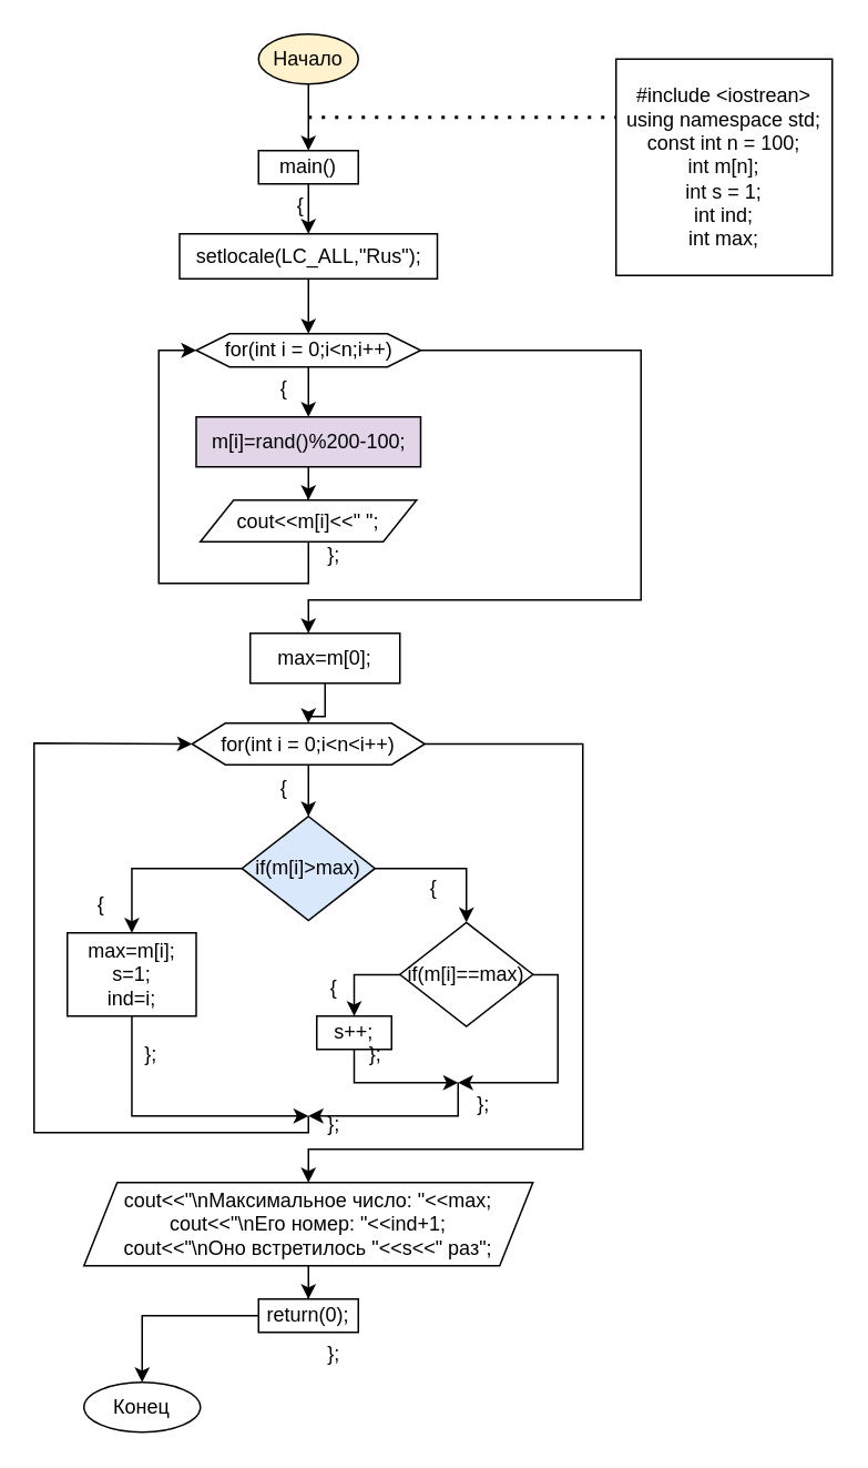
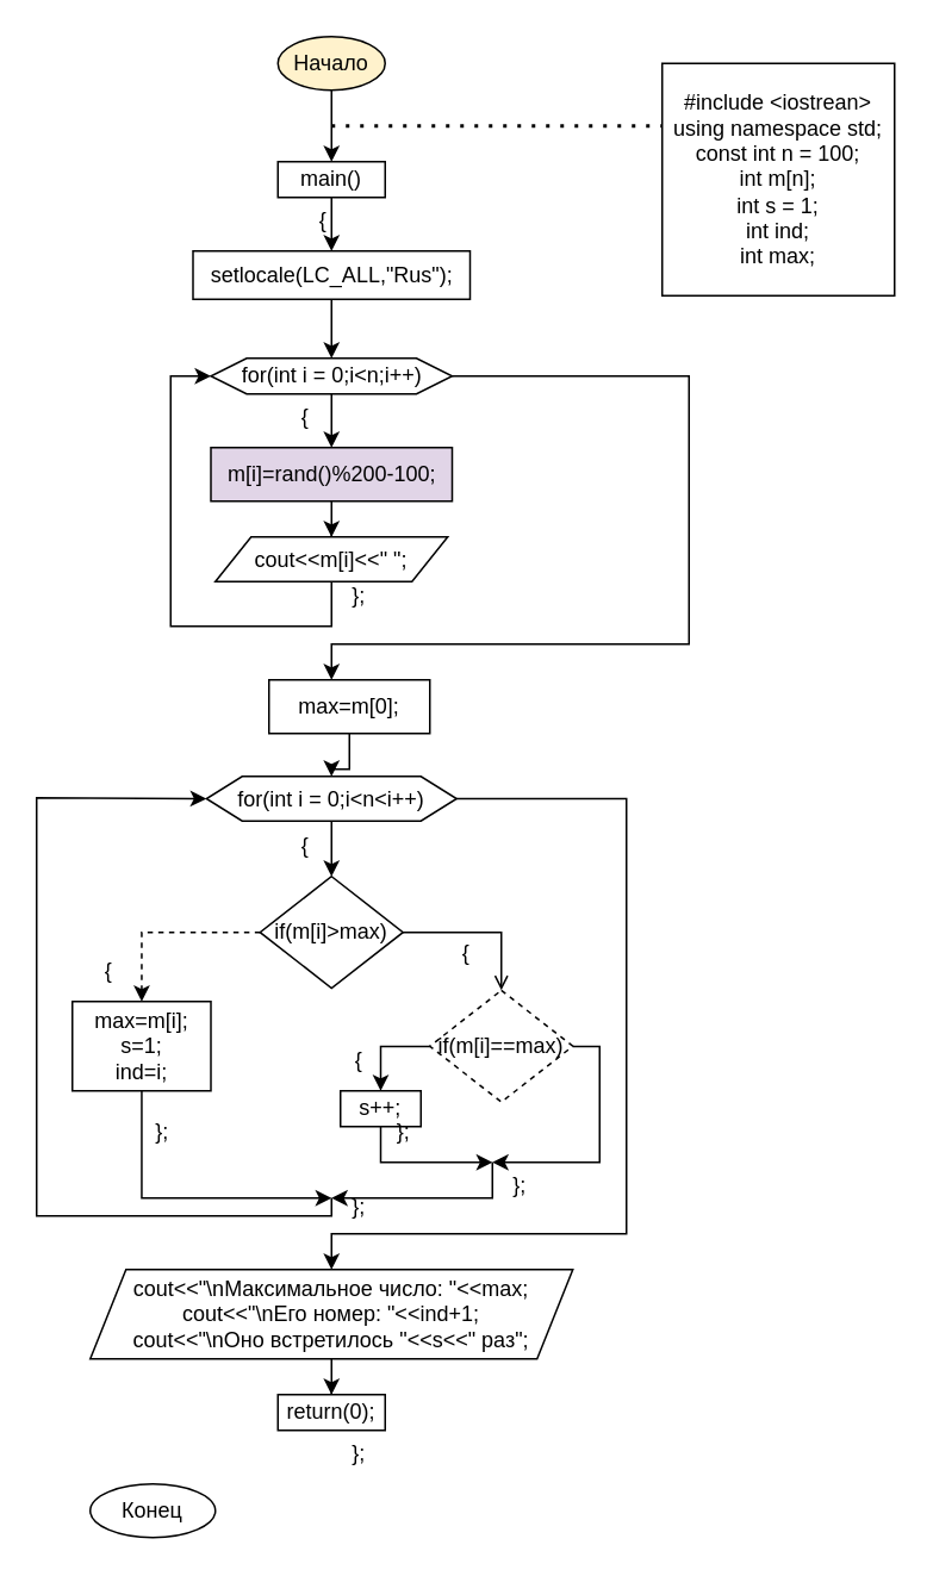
  <mxCell id="0" />
  <mxCell id="1" parent="0" />
  <mxCell id="2" value="" style="edgeStyle=orthogonalEdgeStyle;rounded=0;orthogonalLoop=1;jettySize=auto;html=1;" edge="1" parent="1" source="3" target="5"><mxGeometry relative="1" as="geometry" /></mxCell>
  <mxCell id="3" value="Начало" style="ellipse;whiteSpace=wrap;html=1;fillColor=#fff2cc;" vertex="1" parent="1"><mxGeometry x="155" y="20" width="60" height="30" as="geometry" /></mxCell>
  <mxCell id="4" value="" style="edgeStyle=orthogonalEdgeStyle;rounded=0;orthogonalLoop=1;jettySize=auto;html=1;" edge="1" parent="1" source="5" target="9"><mxGeometry relative="1" as="geometry" /></mxCell>
  <mxCell id="5" value="main()" style="whiteSpace=wrap;html=1;" vertex="1" parent="1"><mxGeometry x="155" y="90" width="60" height="20" as="geometry" /></mxCell>
  <mxCell id="6" value="" style="endArrow=none;dashed=1;html=1;dashPattern=1 3;strokeWidth=2;rounded=0;entryX=0;entryY=0.269;entryDx=0;entryDy=0;entryPerimeter=0;" edge="1" parent="1" target="7"><mxGeometry width="50" height="50" relative="1" as="geometry"><mxPoint x="185" y="70" as="sourcePoint" /><mxPoint x="360" y="70" as="targetPoint" /></mxGeometry></mxCell>
  <mxCell id="7" value="#include &amp;lt;iostrean&amp;gt;&lt;br&gt;using namespace std;&lt;br&gt;const int n = 100;&lt;br&gt;int m[n];&lt;br&gt;int s = 1;&lt;br&gt;int ind;&lt;br&gt;int max;" style="whiteSpace=wrap;html=1;aspect=fixed;" vertex="1" parent="1"><mxGeometry x="370" y="35" width="130" height="130" as="geometry" /></mxCell>
  <mxCell id="8" value="" style="edgeStyle=orthogonalEdgeStyle;rounded=0;orthogonalLoop=1;jettySize=auto;html=1;" edge="1" parent="1" source="9" target="12"><mxGeometry relative="1" as="geometry" /></mxCell>
  <mxCell id="9" value="setlocale(LC_ALL,&quot;Rus&quot;);" style="whiteSpace=wrap;html=1;" vertex="1" parent="1"><mxGeometry x="107.5" y="140" width="155" height="27" as="geometry" /></mxCell>
  <mxCell id="10" value="" style="edgeStyle=orthogonalEdgeStyle;rounded=0;orthogonalLoop=1;jettySize=auto;html=1;" edge="1" parent="1" source="12" target="14"><mxGeometry relative="1" as="geometry" /></mxCell>
  <mxCell id="11" value="" style="edgeStyle=orthogonalEdgeStyle;rounded=0;orthogonalLoop=1;jettySize=auto;html=1;" edge="1" parent="1" source="12" target="18"><mxGeometry relative="1" as="geometry"><Array as="points"><mxPoint x="385" y="210" /><mxPoint x="385" y="360" /><mxPoint x="185" y="360" /></Array></mxGeometry></mxCell>
  <mxCell id="12" value="for(int i = 0;i&amp;lt;n;i++)" style="shape=hexagon;perimeter=hexagonPerimeter2;whiteSpace=wrap;html=1;fixedSize=1;" vertex="1" parent="1"><mxGeometry x="117.5" y="200" width="135" height="20" as="geometry" /></mxCell>
  <mxCell id="13" value="" style="edgeStyle=orthogonalEdgeStyle;rounded=0;orthogonalLoop=1;jettySize=auto;html=1;" edge="1" parent="1" source="14" target="16"><mxGeometry relative="1" as="geometry" /></mxCell>
  <mxCell id="14" value="m[i]=rand()%200-100;" style="whiteSpace=wrap;html=1;fillColor=#e1d5e7;" vertex="1" parent="1"><mxGeometry x="117.5" y="250" width="135" height="30" as="geometry" /></mxCell>
  <mxCell id="15" style="edgeStyle=orthogonalEdgeStyle;rounded=0;orthogonalLoop=1;jettySize=auto;html=1;entryX=0;entryY=0.5;entryDx=0;entryDy=0;" edge="1" parent="1" source="16" target="12"><mxGeometry relative="1" as="geometry"><Array as="points"><mxPoint x="185" y="350" /><mxPoint x="95" y="350" /><mxPoint x="95" y="210" /></Array></mxGeometry></mxCell>
  <mxCell id="16" value="cout&amp;lt;&amp;lt;m[i]&amp;lt;&amp;lt;&quot; &quot;;" style="shape=parallelogram;perimeter=parallelogramPerimeter;whiteSpace=wrap;html=1;fixedSize=1;" vertex="1" parent="1"><mxGeometry x="120" y="300" width="130" height="25" as="geometry" /></mxCell>
  <mxCell id="17" value="" style="edgeStyle=orthogonalEdgeStyle;rounded=0;orthogonalLoop=1;jettySize=auto;html=1;" edge="1" parent="1" source="18" target="21"><mxGeometry relative="1" as="geometry" /></mxCell>
  <mxCell id="18" value="max=m[0];" style="whiteSpace=wrap;html=1;" vertex="1" parent="1"><mxGeometry x="150" y="380" width="90" height="30" as="geometry" /></mxCell>
  <mxCell id="19" value="" style="edgeStyle=orthogonalEdgeStyle;rounded=0;orthogonalLoop=1;jettySize=auto;html=1;" edge="1" parent="1" source="21" target="24"><mxGeometry relative="1" as="geometry" /></mxCell>
  <mxCell id="20" style="edgeStyle=orthogonalEdgeStyle;rounded=0;orthogonalLoop=1;jettySize=auto;html=1;entryX=0.5;entryY=0;entryDx=0;entryDy=0;exitX=1;exitY=0.5;exitDx=0;exitDy=0;" edge="1" parent="1" source="21" target="34"><mxGeometry relative="1" as="geometry"><Array as="points"><mxPoint x="350" y="447" /><mxPoint x="350" y="690" /><mxPoint x="185" y="690" /></Array></mxGeometry></mxCell>
  <mxCell id="21" value="for(int i = 0;i&amp;lt;n&amp;lt;i++)" style="shape=hexagon;perimeter=hexagonPerimeter2;whiteSpace=wrap;html=1;fixedSize=1;" vertex="1" parent="1"><mxGeometry x="115" y="434" width="140" height="25" as="geometry" /></mxCell>
- <mxCell id="22" value="" style="edgeStyle=orthogonalEdgeStyle;rounded=0;orthogonalLoop=1;jettySize=auto;html=1;" edge="1" parent="1" source="24" target="26"><mxGeometry relative="1" as="geometry" /></mxCell>
- <mxCell id="23" value="" style="edgeStyle=orthogonalEdgeStyle;rounded=0;orthogonalLoop=1;jettySize=auto;html=1;" edge="1" parent="1" source="24" target="29"><mxGeometry relative="1" as="geometry" /></mxCell>
- <mxCell id="24" value="if(m[i]&amp;gt;max)" style="rhombus;whiteSpace=wrap;html=1;fillColor=#dae8fc;" vertex="1" parent="1"><mxGeometry x="145" y="490" width="80" height="62.5" as="geometry" /></mxCell>
+ <mxCell id="22" value="" style="edgeStyle=orthogonalEdgeStyle;rounded=0;orthogonalLoop=1;jettySize=auto;html=1;dashed=1;" edge="1" parent="1" source="24" target="26"><mxGeometry relative="1" as="geometry" /></mxCell>
+ <mxCell id="23" value="" style="edgeStyle=orthogonalEdgeStyle;rounded=0;orthogonalLoop=1;jettySize=auto;html=1;endArrow=open;" edge="1" parent="1" source="24" target="29"><mxGeometry relative="1" as="geometry" /></mxCell>
+ <mxCell id="24" value="if(m[i]&amp;gt;max)" style="rhombus;whiteSpace=wrap;html=1;" vertex="1" parent="1"><mxGeometry x="145" y="490" width="80" height="62.5" as="geometry" /></mxCell>
  <mxCell id="25" style="edgeStyle=orthogonalEdgeStyle;rounded=0;orthogonalLoop=1;jettySize=auto;html=1;" edge="1" parent="1" source="26"><mxGeometry relative="1" as="geometry"><mxPoint x="185" y="670" as="targetPoint" /><Array as="points"><mxPoint x="79" y="670" /></Array></mxGeometry></mxCell>
  <mxCell id="26" value="max=m[i];&lt;br&gt;s=1;&lt;br&gt;ind=i;" style="whiteSpace=wrap;html=1;" vertex="1" parent="1"><mxGeometry x="40" y="560" width="77.5" height="50" as="geometry" /></mxCell>
  <mxCell id="27" style="edgeStyle=orthogonalEdgeStyle;rounded=0;orthogonalLoop=1;jettySize=auto;html=1;entryX=0.5;entryY=0;entryDx=0;entryDy=0;" edge="1" parent="1" source="29" target="31"><mxGeometry relative="1" as="geometry" /></mxCell>
  <mxCell id="28" style="edgeStyle=orthogonalEdgeStyle;rounded=0;orthogonalLoop=1;jettySize=auto;html=1;" edge="1" parent="1" source="29"><mxGeometry relative="1" as="geometry"><mxPoint x="275" y="650" as="targetPoint" /><Array as="points"><mxPoint x="335" y="585" /><mxPoint x="335" y="650" /></Array></mxGeometry></mxCell>
- <mxCell id="29" value="if(m[i]==max)" style="rhombus;whiteSpace=wrap;html=1;" vertex="1" parent="1"><mxGeometry x="240" y="553.75" width="80" height="62.5" as="geometry" /></mxCell>
+ <mxCell id="29" value="if(m[i]==max)" style="rhombus;whiteSpace=wrap;html=1;dashed=1;" vertex="1" parent="1"><mxGeometry x="240" y="553.75" width="80" height="62.5" as="geometry" /></mxCell>
  <mxCell id="30" style="edgeStyle=orthogonalEdgeStyle;rounded=0;orthogonalLoop=1;jettySize=auto;html=1;" edge="1" parent="1" source="31"><mxGeometry relative="1" as="geometry"><mxPoint x="275" y="650" as="targetPoint" /><Array as="points"><mxPoint x="212" y="650" /></Array></mxGeometry></mxCell>
  <mxCell id="31" value="s++;" style="rounded=0;whiteSpace=wrap;html=1;" vertex="1" parent="1"><mxGeometry x="190" y="610" width="45" height="20" as="geometry" /></mxCell>
  <mxCell id="32" value="" style="endArrow=classic;html=1;rounded=0;entryX=0;entryY=0.5;entryDx=0;entryDy=0;" edge="1" parent="1" target="21"><mxGeometry width="50" height="50" relative="1" as="geometry"><mxPoint x="185" y="670" as="sourcePoint" /><mxPoint x="175" y="700" as="targetPoint" /><Array as="points"><mxPoint x="185" y="680" /><mxPoint x="100" y="680" /><mxPoint x="20" y="680" /><mxPoint x="20" y="446" /></Array></mxGeometry></mxCell>
  <mxCell id="33" value="" style="edgeStyle=orthogonalEdgeStyle;rounded=0;orthogonalLoop=1;jettySize=auto;html=1;" edge="1" parent="1" source="34" target="36"><mxGeometry relative="1" as="geometry" /></mxCell>
  <mxCell id="34" value="cout&amp;lt;&amp;lt;&quot;\nМаксимальное число: &quot;&amp;lt;&amp;lt;max;&lt;br&gt;cout&amp;lt;&amp;lt;&quot;\nЕго номер: &quot;&amp;lt;&amp;lt;ind+1;&lt;br&gt;cout&amp;lt;&amp;lt;&quot;\nОно встретилось &quot;&amp;lt;&amp;lt;s&amp;lt;&amp;lt;&quot; раз&quot;;" style="shape=parallelogram;perimeter=parallelogramPerimeter;whiteSpace=wrap;html=1;fixedSize=1;" vertex="1" parent="1"><mxGeometry x="50" y="710" width="270" height="50" as="geometry" /></mxCell>
- <mxCell id="35" value="" style="edgeStyle=orthogonalEdgeStyle;rounded=0;orthogonalLoop=1;jettySize=auto;html=1;" edge="1" parent="1" source="36" target="37"><mxGeometry relative="1" as="geometry" /></mxCell>
  <mxCell id="36" value="return(0);" style="whiteSpace=wrap;html=1;" vertex="1" parent="1"><mxGeometry x="155" y="780" width="60" height="20" as="geometry" /></mxCell>
  <mxCell id="37" value="Конец" style="ellipse;whiteSpace=wrap;html=1;" vertex="1" parent="1"><mxGeometry x="50" y="830" width="70" height="30" as="geometry" /></mxCell>
  <mxCell id="38" value="" style="endArrow=classic;html=1;rounded=0;" edge="1" parent="1"><mxGeometry width="50" height="50" relative="1" as="geometry"><mxPoint x="275" y="650" as="sourcePoint" /><mxPoint x="185" y="670" as="targetPoint" /><Array as="points"><mxPoint x="275" y="670" /></Array></mxGeometry></mxCell>
  <mxCell id="39" value="{" style="text;html=1;align=center;verticalAlign=middle;resizable=0;points=[];autosize=1;strokeColor=none;fillColor=none;" vertex="1" parent="1"><mxGeometry x="165" y="108" width="30" height="30" as="geometry" /></mxCell>
  <mxCell id="40" value="{" style="text;html=1;align=center;verticalAlign=middle;resizable=0;points=[];autosize=1;strokeColor=none;fillColor=none;" vertex="1" parent="1"><mxGeometry x="155" y="218" width="30" height="30" as="geometry" /></mxCell>
  <mxCell id="41" value="};" style="text;html=1;align=center;verticalAlign=middle;resizable=0;points=[];autosize=1;strokeColor=none;fillColor=none;" vertex="1" parent="1"><mxGeometry x="185" y="318" width="30" height="30" as="geometry" /></mxCell>
  <mxCell id="42" value="{" style="text;html=1;align=center;verticalAlign=middle;resizable=0;points=[];autosize=1;strokeColor=none;fillColor=none;" vertex="1" parent="1"><mxGeometry x="155" y="458" width="30" height="30" as="geometry" /></mxCell>
  <mxCell id="43" value="};" style="text;html=1;align=center;verticalAlign=middle;resizable=0;points=[];autosize=1;strokeColor=none;fillColor=none;" vertex="1" parent="1"><mxGeometry x="185" y="660" width="30" height="30" as="geometry" /></mxCell>
  <mxCell id="44" value="};" style="text;html=1;align=center;verticalAlign=middle;resizable=0;points=[];autosize=1;strokeColor=none;fillColor=none;" vertex="1" parent="1"><mxGeometry x="185" y="798" width="30" height="30" as="geometry" /></mxCell>
  <mxCell id="45" value="{" style="text;html=1;align=center;verticalAlign=middle;resizable=0;points=[];autosize=1;strokeColor=none;fillColor=none;" vertex="1" parent="1"><mxGeometry x="45" y="528" width="30" height="30" as="geometry" /></mxCell>
  <mxCell id="46" value="};" style="text;html=1;align=center;verticalAlign=middle;resizable=0;points=[];autosize=1;strokeColor=none;fillColor=none;" vertex="1" parent="1"><mxGeometry x="75" y="618" width="30" height="30" as="geometry" /></mxCell>
  <mxCell id="47" value="{" style="text;html=1;align=center;verticalAlign=middle;resizable=0;points=[];autosize=1;strokeColor=none;fillColor=none;" vertex="1" parent="1"><mxGeometry x="245" y="518" width="30" height="30" as="geometry" /></mxCell>
  <mxCell id="48" value="};" style="text;html=1;align=center;verticalAlign=middle;resizable=0;points=[];autosize=1;strokeColor=none;fillColor=none;" vertex="1" parent="1"><mxGeometry x="275" y="648" width="30" height="30" as="geometry" /></mxCell>
  <mxCell id="49" value="{" style="text;html=1;align=center;verticalAlign=middle;resizable=0;points=[];autosize=1;strokeColor=none;fillColor=none;" vertex="1" parent="1"><mxGeometry x="185" y="578" width="30" height="30" as="geometry" /></mxCell>
  <mxCell id="50" value="};" style="text;html=1;align=center;verticalAlign=middle;resizable=0;points=[];autosize=1;strokeColor=none;fillColor=none;" vertex="1" parent="1"><mxGeometry x="210" y="618" width="30" height="30" as="geometry" /></mxCell>
